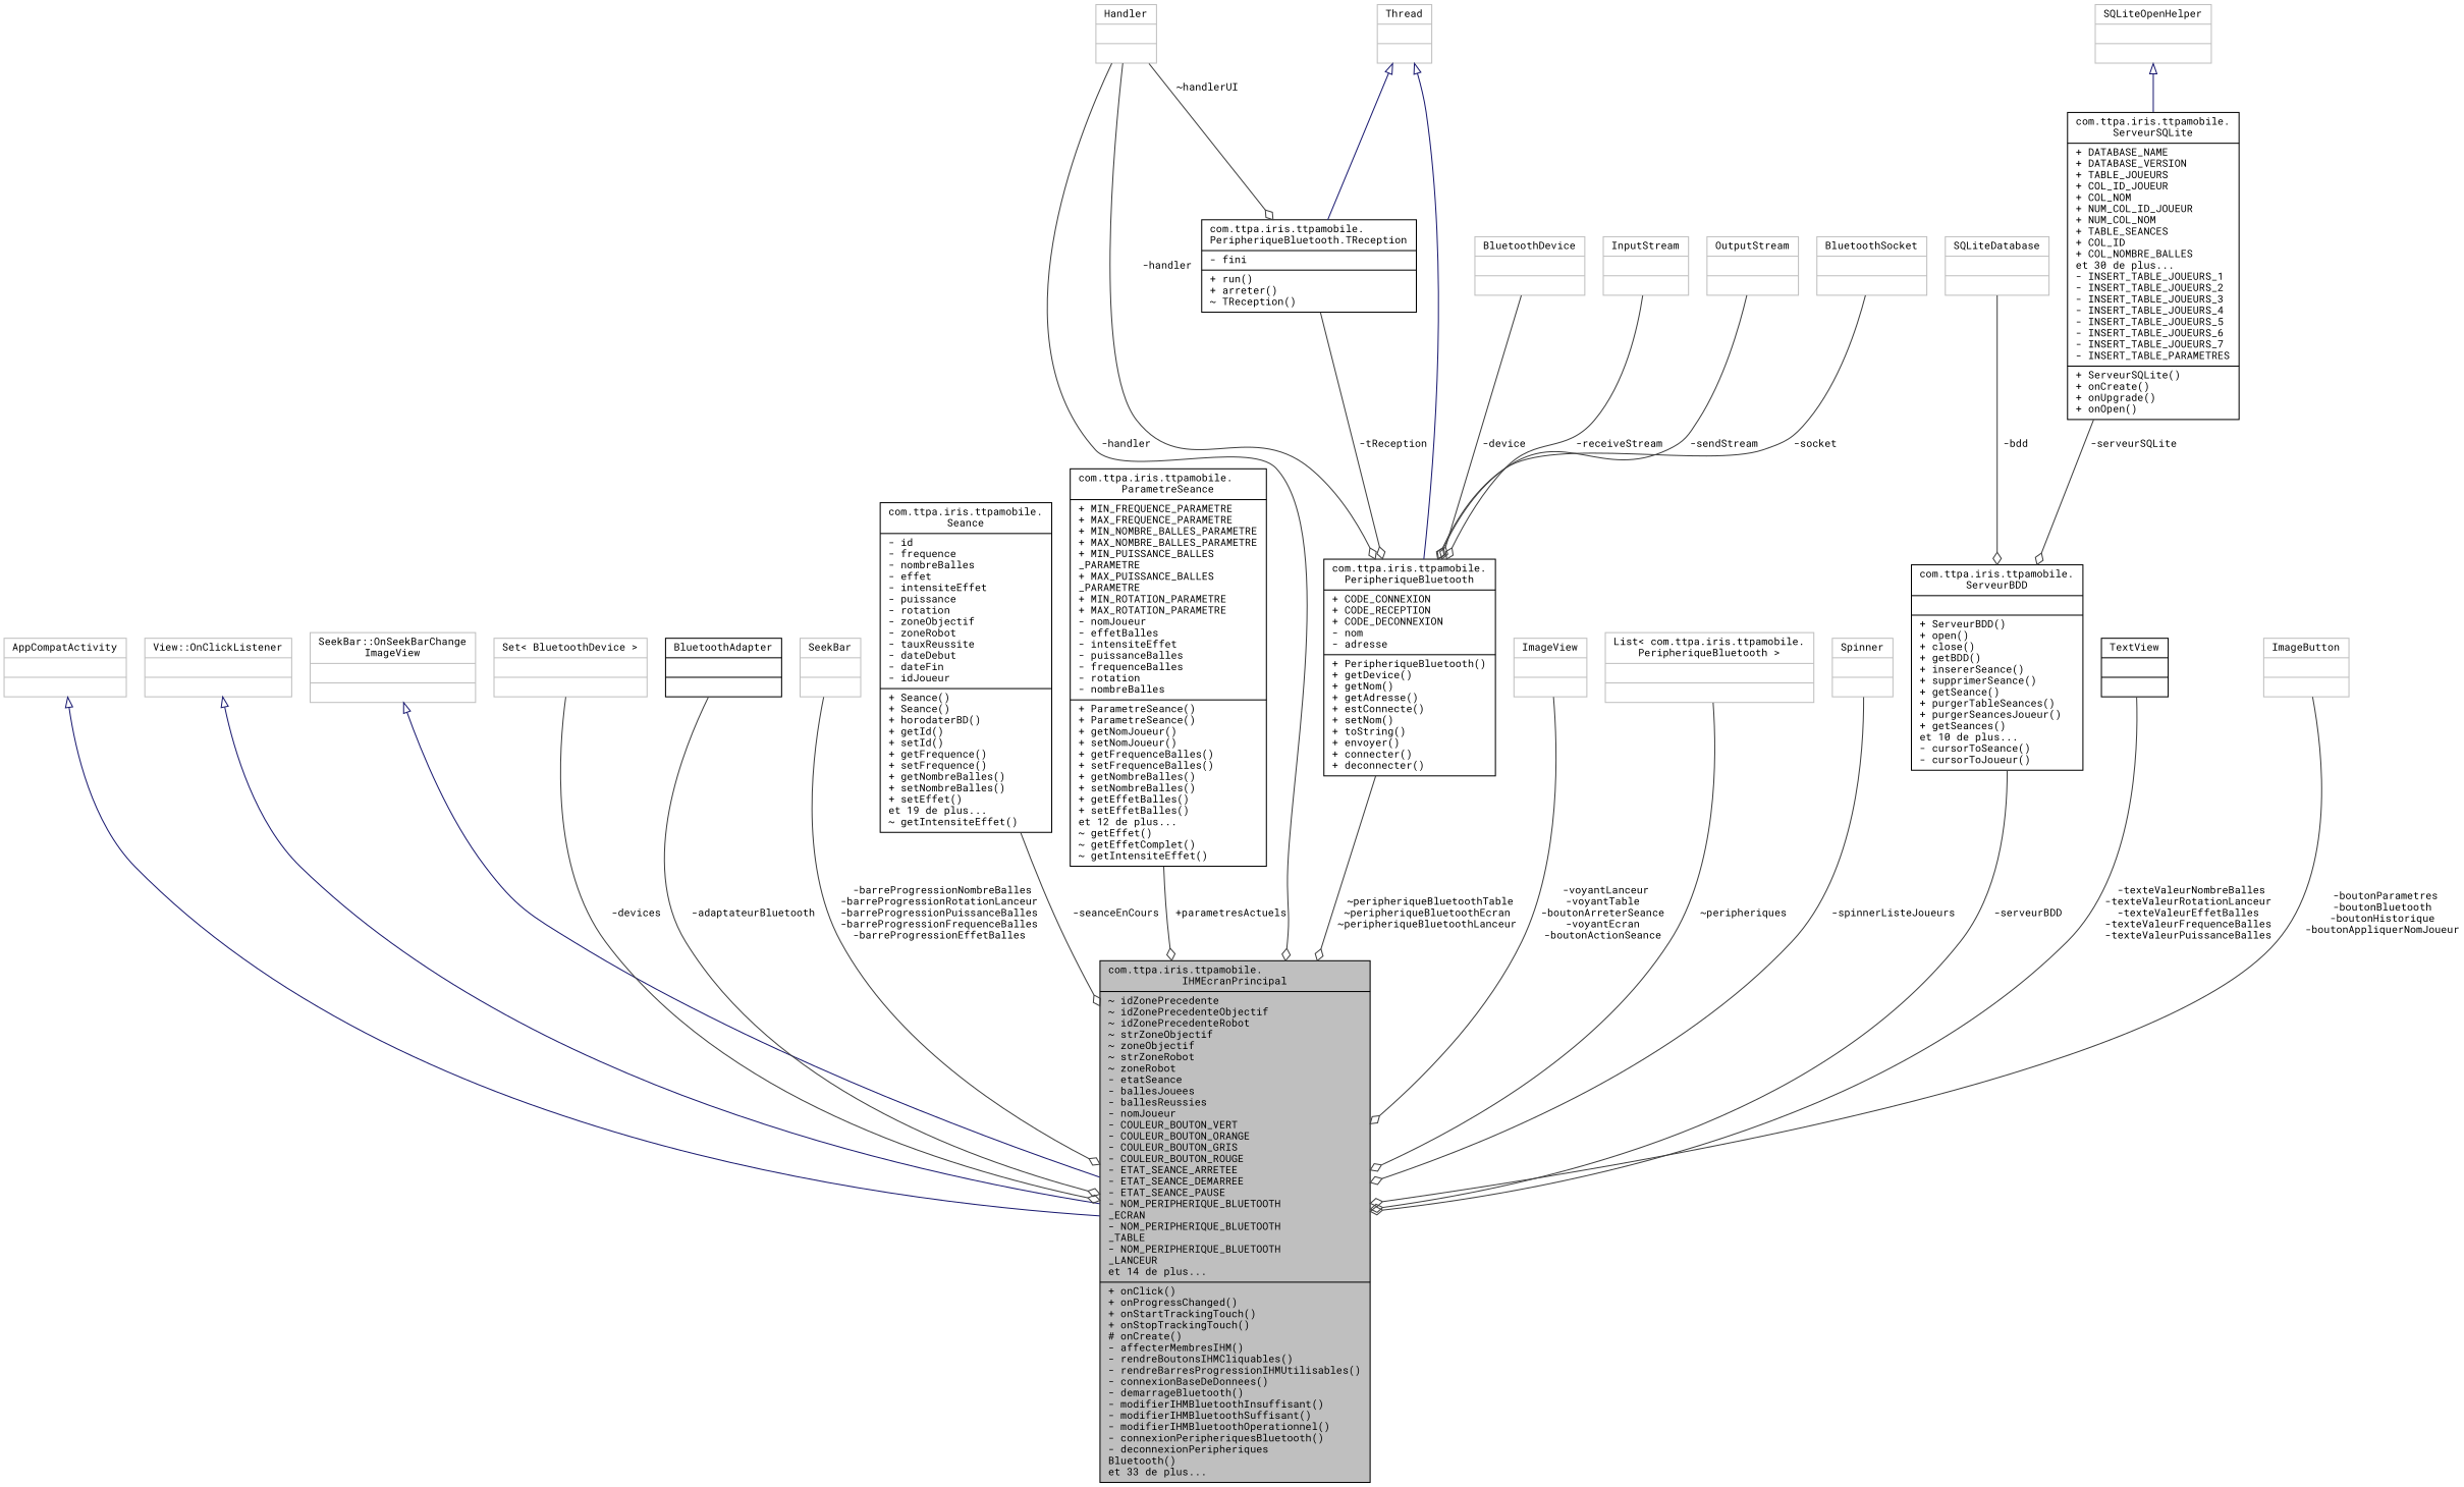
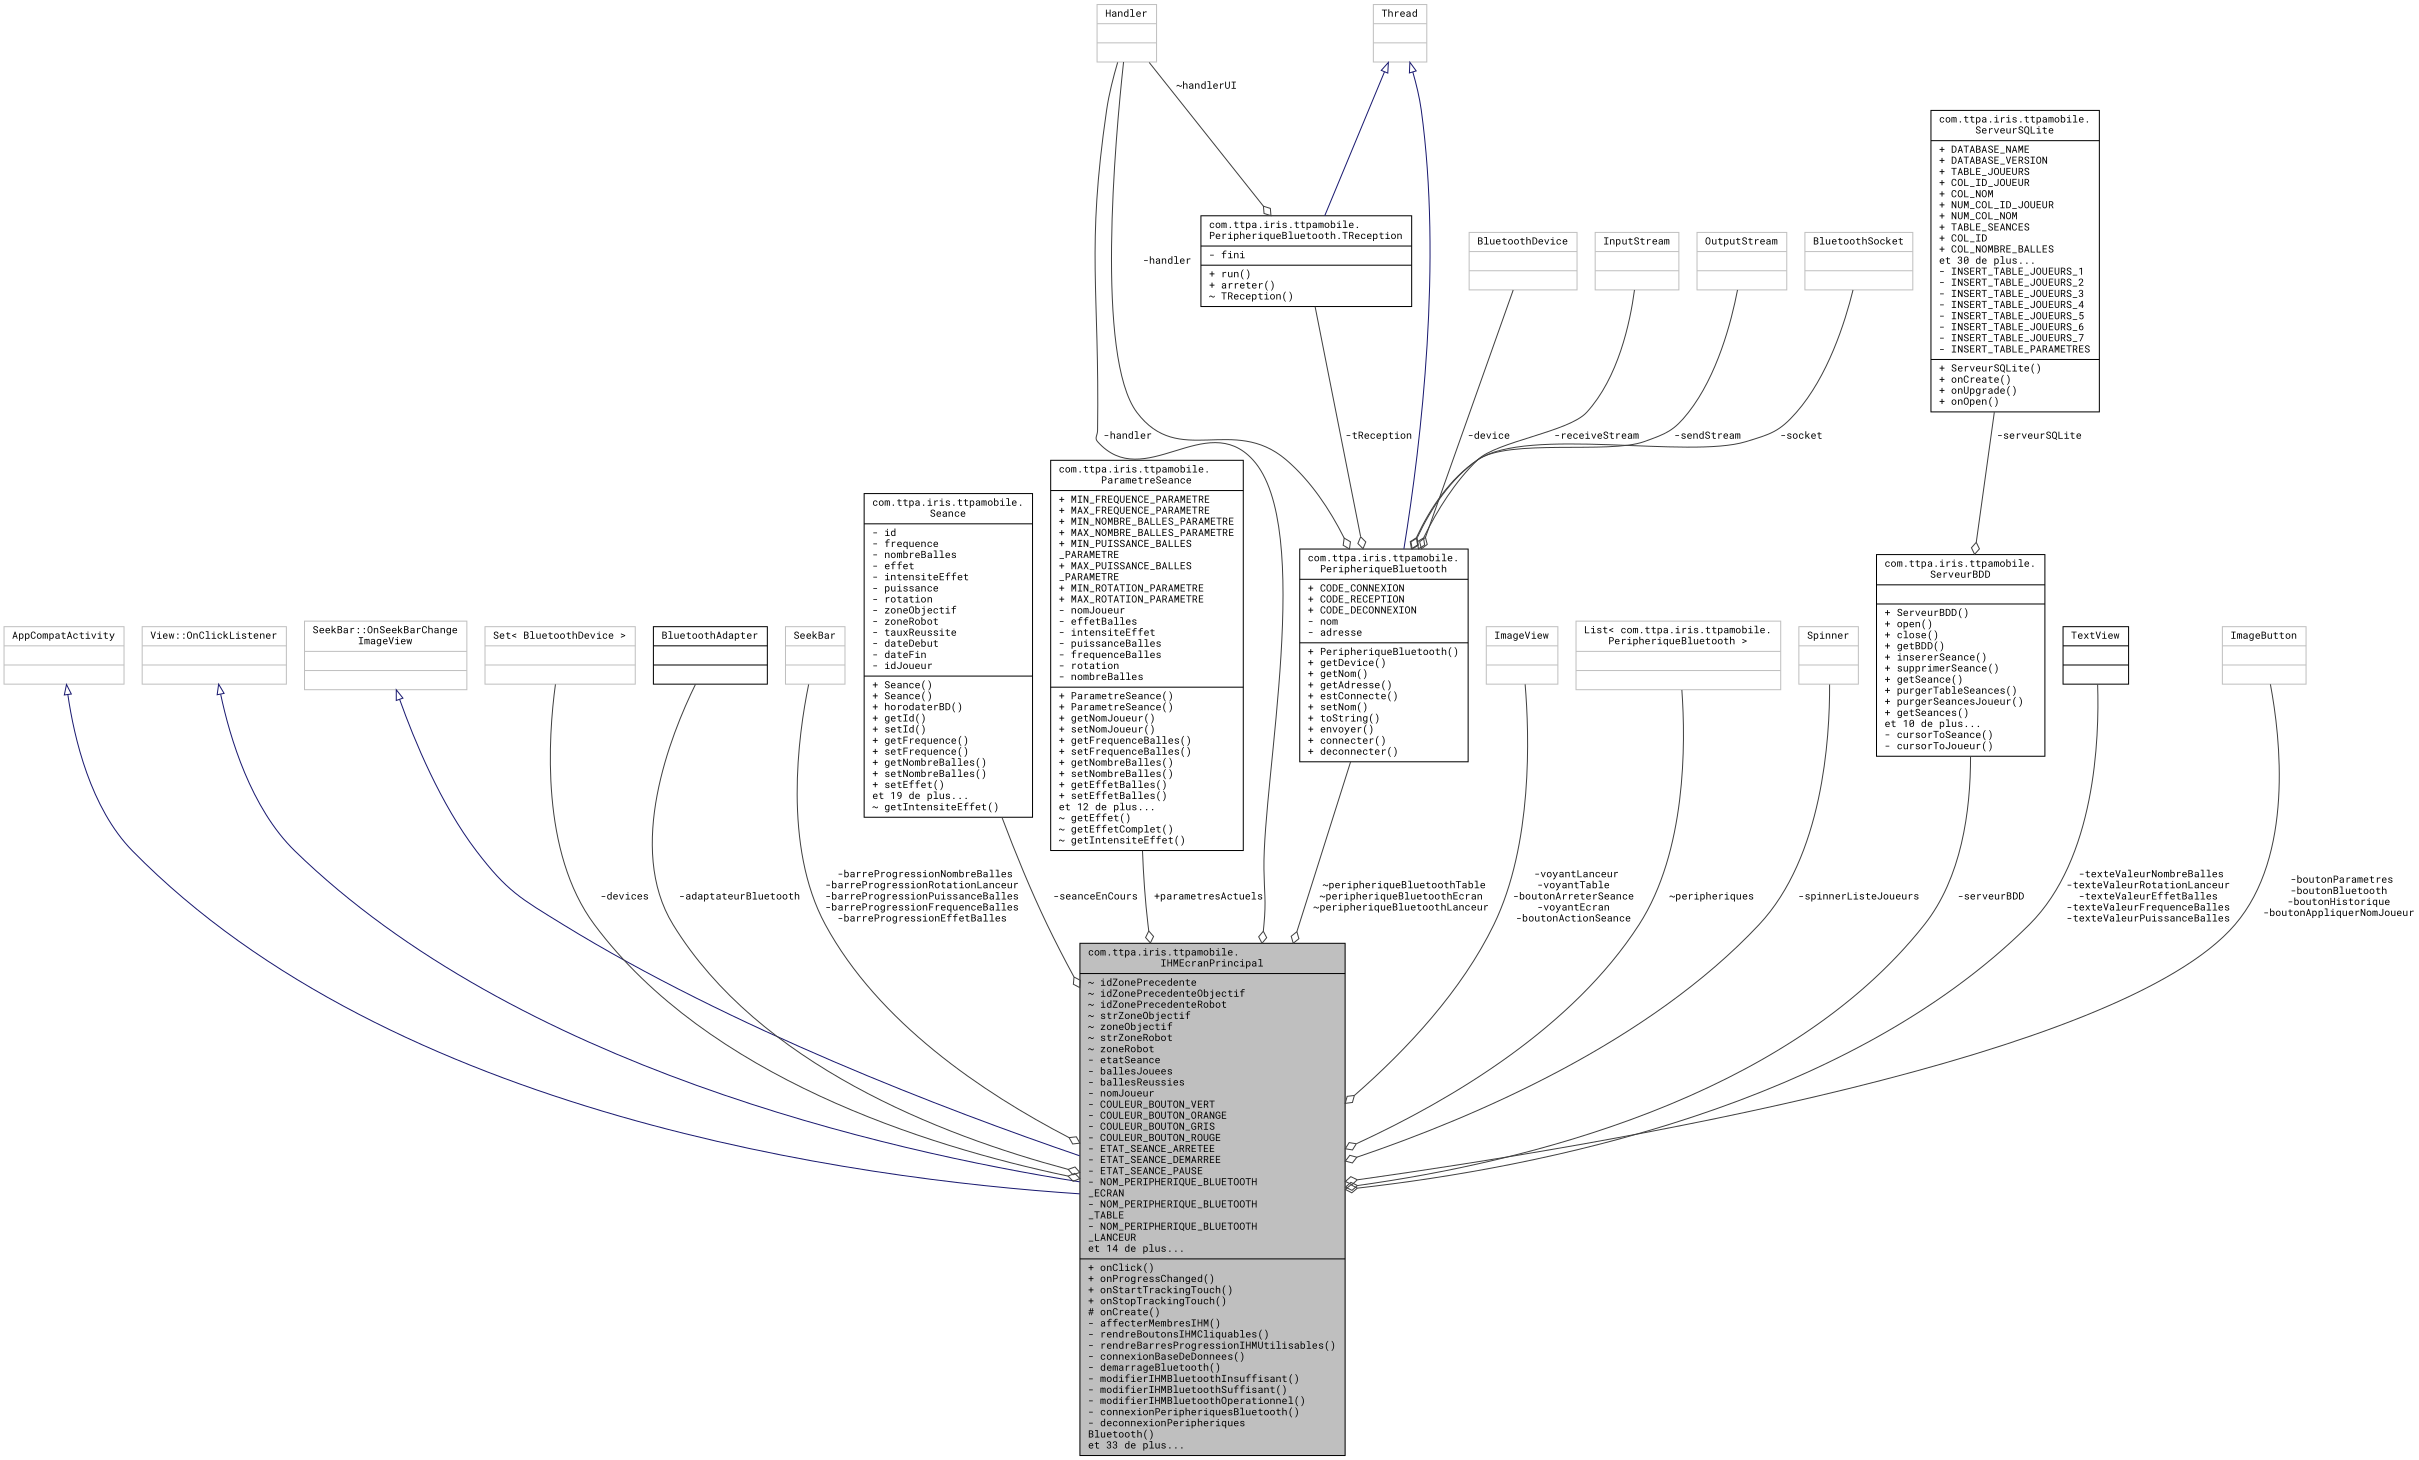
  digraph {
    fontname="Roboto Mono"
    node [color=grey75 fontname="Roboto Mono" fontsize=10 shape=record]
    edge [color=grey25 fontname="Roboto Mono" fontsize=10 labelfontname=Helvetica labelfontsize=10 style=solid arrowhead=odiamond]
    n1 [color=black fillcolor=grey75 fontcolor=black height=0.2 label="{com.ttpa.iris.ttpamobile.\lIHMEcranPrincipal\n|~ idZonePrecedente\l~ idZonePrecedenteObjectif\l~ idZonePrecedenteRobot\l~ strZoneObjectif\l~ zoneObjectif\l~ strZoneRobot\l~ zoneRobot\l- etatSeance\l- ballesJouees\l- ballesReussies\l- nomJoueur\l- COULEUR_BOUTON_VERT\l- COULEUR_BOUTON_ORANGE\l- COULEUR_BOUTON_GRIS\l- COULEUR_BOUTON_ROUGE\l- ETAT_SEANCE_ARRETEE\l- ETAT_SEANCE_DEMARREE\l- ETAT_SEANCE_PAUSE\l- NOM_PERIPHERIQUE_BLUETOOTH\l_ECRAN\l- NOM_PERIPHERIQUE_BLUETOOTH\l_TABLE\l- NOM_PERIPHERIQUE_BLUETOOTH\l_LANCEUR\let 14 de plus...\l|+ onClick()\l+ onProgressChanged()\l+ onStartTrackingTouch()\l+ onStopTrackingTouch()\l# onCreate()\l- affecterMembresIHM()\l- rendreBoutonsIHMCliquables()\l- rendreBarresProgressionIHMUtilisables()\l- connexionBaseDeDonnees()\l- demarrageBluetooth()\l- modifierIHMBluetoothInsuffisant()\l- modifierIHMBluetoothSuffisant()\l- modifierIHMBluetoothOperationnel()\l- connexionPeripheriquesBluetooth()\l- deconnexionPeripheriques\lBluetooth()\let 33 de plus...\l}" style=filled width=0.4]
    n2 [height=0.2 label="{AppCompatActivity\n||}" width=0.4]
    n3 [height=0.2 label="{View::OnClickListener\n||}" width=0.4]
    n4 [height=0.2 label="{SeekBar::OnSeekBarChange\lImageView\n||}" width=0.4]
    n5 [height=0.2 label="{Set\< BluetoothDevice \>\n||}" width=0.4]
    n6 [color=black height=0.2 label="{BluetoothAdapter\n||}" width=0.4]
    n7 [height=0.2 label="{SeekBar\n||}" width=0.4]
    n8 [color=black height=0.2 label="{com.ttpa.iris.ttpamobile.\lSeance\n|- id\l- frequence\l- nombreBalles\l- effet\l- intensiteEffet\l- puissance\l- rotation\l- zoneObjectif\l- zoneRobot\l- tauxReussite\l- dateDebut\l- dateFin\l- idJoueur\l|+ Seance()\l+ Seance()\l+ horodaterBD()\l+ getId()\l+ setId()\l+ getFrequence()\l+ setFrequence()\l+ getNombreBalles()\l+ setNombreBalles()\l+ setEffet()\let 19 de plus...\l~ getIntensiteEffet()\l}" width=0.4]
    n9 [color=black height=0.2 label="{com.ttpa.iris.ttpamobile.\lParametreSeance\n|+ MIN_FREQUENCE_PARAMETRE\l+ MAX_FREQUENCE_PARAMETRE\l+ MIN_NOMBRE_BALLES_PARAMETRE\l+ MAX_NOMBRE_BALLES_PARAMETRE\l+ MIN_PUISSANCE_BALLES\l_PARAMETRE\l+ MAX_PUISSANCE_BALLES\l_PARAMETRE\l+ MIN_ROTATION_PARAMETRE\l+ MAX_ROTATION_PARAMETRE\l- nomJoueur\l- effetBalles\l- intensiteEffet\l- puissanceBalles\l- frequenceBalles\l- rotation\l- nombreBalles\l|+ ParametreSeance()\l+ ParametreSeance()\l+ getNomJoueur()\l+ setNomJoueur()\l+ getFrequenceBalles()\l+ setFrequenceBalles()\l+ getNombreBalles()\l+ setNombreBalles()\l+ getEffetBalles()\l+ setEffetBalles()\let 12 de plus...\l~ getEffet()\l~ getEffetComplet()\l~ getIntensiteEffet()\l}" width=0.4]
    n10 [height=0.2 label="{Handler\n||}" width=0.4]
    n11 [color=black height=0.2 label="{com.ttpa.iris.ttpamobile.\lPeripheriqueBluetooth\n|+ CODE_CONNEXION\l+ CODE_RECEPTION\l+ CODE_DECONNEXION\l- nom\l- adresse\l|+ PeripheriqueBluetooth()\l+ getDevice()\l+ getNom()\l+ getAdresse()\l+ estConnecte()\l+ setNom()\l+ toString()\l+ envoyer()\l+ connecter()\l+ deconnecter()\l}" width=0.4]
    n12 [color=black height=0.2 label="{com.ttpa.iris.ttpamobile.\lPeripheriqueBluetooth.TReception\n|- fini\l|+ run()\l+ arreter()\l~ TReception()\l}" width=0.4]
    n13 [height=0.2 label="{ImageView\n||}" width=0.4]
    n14 [height=0.2 label="{List\< com.ttpa.iris.ttpamobile.\lPeripheriqueBluetooth \>\n||}" width=0.4]
    n15 [height=0.2 label="{Spinner\n||}" width=0.4]
    n16 [height=0.2 label="{Thread\n||}" width=0.4]
    n17 [height=0.2 label="{BluetoothDevice\n||}" width=0.4]
    n18 [height=0.2 label="{InputStream\n||}" width=0.4]
    n19 [height=0.2 label="{OutputStream\n||}" width=0.4]
    n20 [height=0.2 label="{BluetoothSocket\n||}" width=0.4]
    n21 [color=black height=0.2 label="{com.ttpa.iris.ttpamobile.\lServeurBDD\n||+ ServeurBDD()\l+ open()\l+ close()\l+ getBDD()\l+ insererSeance()\l+ supprimerSeance()\l+ getSeance()\l+ purgerTableSeances()\l+ purgerSeancesJoueur()\l+ getSeances()\let 10 de plus...\l- cursorToSeance()\l- cursorToJoueur()\l}" width=0.4]
-   n22 [height=0.2 label="{SQLiteDatabase\n||}" width=0.4]
    n23 [color=black height=0.2 label="{com.ttpa.iris.ttpamobile.\lServeurSQLite\n|+ DATABASE_NAME\l+ DATABASE_VERSION\l+ TABLE_JOUEURS\l+ COL_ID_JOUEUR\l+ COL_NOM\l+ NUM_COL_ID_JOUEUR\l+ NUM_COL_NOM\l+ TABLE_SEANCES\l+ COL_ID\l+ COL_NOMBRE_BALLES\let 30 de plus...\l- INSERT_TABLE_JOUEURS_1\l- INSERT_TABLE_JOUEURS_2\l- INSERT_TABLE_JOUEURS_3\l- INSERT_TABLE_JOUEURS_4\l- INSERT_TABLE_JOUEURS_5\l- INSERT_TABLE_JOUEURS_6\l- INSERT_TABLE_JOUEURS_7\l- INSERT_TABLE_PARAMETRES\l|+ ServeurSQLite()\l+ onCreate()\l+ onUpgrade()\l+ onOpen()\l}" width=0.4]
-   n24 [height=0.2 label="{SQLiteOpenHelper\n||}" width=0.4]
    n25 [color=black height=0.2 label="{TextView\n||}" width=0.4]
    n26 [height=0.2 label="{ImageButton\n||}" width=0.4]
    n2 -> n1 [arrowtail=onormal color=midnightblue dir=back arrowhead=""]
    n3 -> n1 [arrowtail=onormal color=midnightblue dir=back arrowhead=""]
    n4 -> n1 [arrowtail=onormal color=midnightblue dir=back arrowhead=""]
    n5 -> n1 [label=" -devices"]
    n6 -> n1 [label=" -adaptateurBluetooth"]
    n7 -> n1 [label=" -barreProgressionNombreBalles\n-barreProgressionRotationLanceur\n-barreProgressionPuissanceBalles\n-barreProgressionFrequenceBalles\n-barreProgressionEffetBalles"]
    n8 -> n1 [label=" -seanceEnCours"]
    n9 -> n1 [label=" +parametresActuels"]
    n10 -> n1 [label=" -handler"]
    n10 -> n11 [label=" -handler"]
    n10 -> n12 [label=" ~handlerUI"]
    n11 -> n1 [label=" ~peripheriqueBluetoothTable\n~peripheriqueBluetoothEcran\n~peripheriqueBluetoothLanceur"]
    n12 -> n11 [label=" -tReception"]
    n13 -> n1 [label=" -voyantLanceur\n-voyantTable\n-boutonArreterSeance\n-voyantEcran\n-boutonActionSeance"]
    n14 -> n1 [label=" ~peripheriques"]
    n15 -> n1 [label=" -spinnerListeJoueurs"]
    n16 -> n11 [arrowtail=onormal color=midnightblue dir=back arrowhead=""]
    n16 -> n12 [arrowtail=onormal color=midnightblue dir=back arrowhead=""]
    n17 -> n11 [label=" -device"]
    n18 -> n11 [label=" -receiveStream"]
    n19 -> n11 [label=" -sendStream"]
    n20 -> n11 [label=" -socket"]
    n21 -> n1 [label=" -serveurBDD"]
-   n22 -> n21 [label=" -bdd"]
    n23 -> n21 [label=" -serveurSQLite"]
-   n24 -> n23 [arrowtail=onormal color=midnightblue dir=back arrowhead=""]
    n25 -> n1 [label=" -texteValeurNombreBalles\n-texteValeurRotationLanceur\n-texteValeurEffetBalles\n-texteValeurFrequenceBalles\n-texteValeurPuissanceBalles"]
    n26 -> n1 [label=" -boutonParametres\n-boutonBluetooth\n-boutonHistorique\n-boutonAppliquerNomJoueur"]
  }
